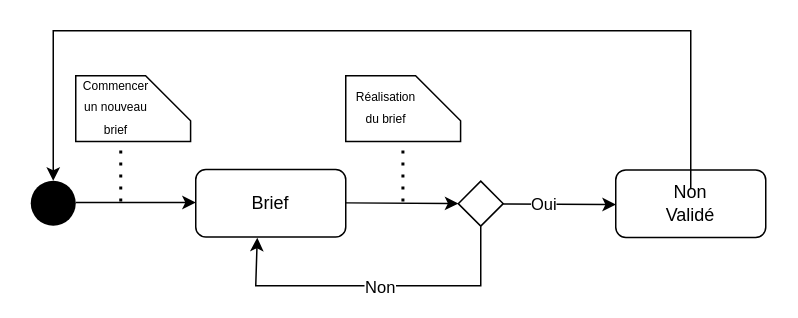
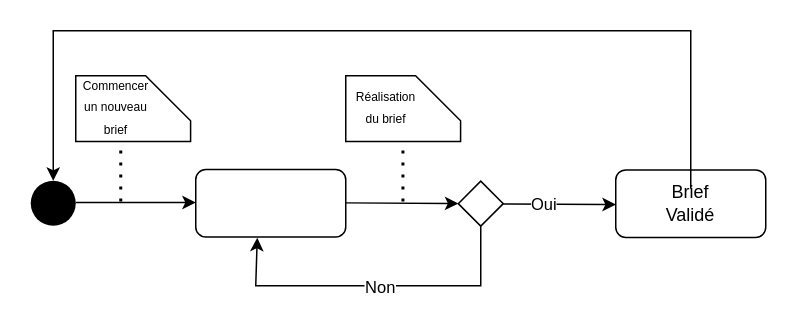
  <mxCell id="0" />
  <mxCell id="1" parent="0" />
  <mxCell id="2" value="" style="ellipse;fillColor=#000000;strokeColor=none;" parent="1" vertex="1"><mxGeometry x="20" y="120" width="30" height="30" as="geometry" /></mxCell>
  <mxCell id="3" value="" style="endArrow=classic;html=1;" parent="1" edge="1"><mxGeometry width="50" height="50" relative="1" as="geometry"><mxPoint x="50" y="134.5" as="sourcePoint" /><mxPoint x="130" y="134.5" as="targetPoint" /></mxGeometry></mxCell>
  <mxCell id="4" value="" style="rounded=1;whiteSpace=wrap;html=1;" parent="1" vertex="1"><mxGeometry x="130" y="112.5" width="100" height="45" as="geometry" /></mxCell>
- <mxCell id="5" value="Brief" style="text;html=1;strokeColor=none;fillColor=none;align=center;verticalAlign=middle;whiteSpace=wrap;rounded=0;" parent="1" vertex="1"><mxGeometry x="160" y="125" width="40" height="20" as="geometry" /></mxCell>
  <mxCell id="6" value="" style="endArrow=classic;html=1;" parent="1" target="9" edge="1"><mxGeometry width="50" height="50" relative="1" as="geometry"><mxPoint x="230" y="134.75" as="sourcePoint" /><mxPoint x="320" y="135.25" as="targetPoint" /></mxGeometry></mxCell>
  <mxCell id="7" style="edgeStyle=orthogonalEdgeStyle;rounded=0;orthogonalLoop=1;jettySize=auto;html=1;entryX=0.41;entryY=1.011;entryDx=0;entryDy=0;entryPerimeter=0;" parent="1" source="9" target="4" edge="1"><mxGeometry relative="1" as="geometry"><mxPoint x="170" y="230" as="targetPoint" /><Array as="points"><mxPoint x="320" y="190" /><mxPoint x="170" y="190" /></Array></mxGeometry></mxCell>
  <mxCell id="8" value="Non" style="edgeLabel;html=1;align=center;verticalAlign=middle;resizable=0;points=[];" parent="7" vertex="1" connectable="0"><mxGeometry x="-0.038" relative="1" as="geometry"><mxPoint as="offset" /></mxGeometry></mxCell>
  <mxCell id="9" value="" style="rhombus;" parent="1" vertex="1"><mxGeometry x="305" y="120.25" width="30" height="30" as="geometry" /></mxCell>
  <mxCell id="10" value="" style="endArrow=classic;html=1;" parent="1" edge="1"><mxGeometry width="50" height="50" relative="1" as="geometry"><mxPoint x="335" y="135.5" as="sourcePoint" /><mxPoint x="410.083" y="135.917" as="targetPoint" /></mxGeometry></mxCell>
  <mxCell id="11" value="Oui" style="edgeLabel;html=1;align=center;verticalAlign=middle;resizable=0;points=[];" parent="10" vertex="1" connectable="0"><mxGeometry x="-0.27" relative="1" as="geometry"><mxPoint as="offset" /></mxGeometry></mxCell>
  <mxCell id="12" value="" style="rounded=1;whiteSpace=wrap;html=1;" parent="1" vertex="1"><mxGeometry x="410" y="112.75" width="100" height="45" as="geometry" /></mxCell>
  <mxCell id="13" style="edgeStyle=orthogonalEdgeStyle;rounded=0;orthogonalLoop=1;jettySize=auto;html=1;entryX=0.5;entryY=0;entryDx=0;entryDy=0;" parent="1" source="14" target="2" edge="1"><mxGeometry relative="1" as="geometry"><mxPoint x="460" y="20" as="targetPoint" /><Array as="points"><mxPoint x="460" y="20" /><mxPoint x="35" y="20" /></Array></mxGeometry></mxCell>
- <mxCell id="14" value="Non Validé" style="text;html=1;strokeColor=none;fillColor=none;align=center;verticalAlign=middle;whiteSpace=wrap;rounded=0;" parent="1" vertex="1"><mxGeometry x="440" y="125.25" width="40" height="20" as="geometry" /></mxCell>
+ <mxCell id="14" value="Brief Validé" style="text;html=1;strokeColor=none;fillColor=none;align=center;verticalAlign=middle;whiteSpace=wrap;rounded=0;" parent="1" vertex="1"><mxGeometry x="440" y="125.25" width="40" height="20" as="geometry" /></mxCell>
  <mxCell id="15" value="" style="group" parent="1" vertex="1" connectable="0"><mxGeometry x="50.005" y="49.995" width="76.56" height="43.75" as="geometry" /></mxCell>
  <mxCell id="16" value="" style="shape=card;whiteSpace=wrap;html=1;rotation=90;align=center;" parent="15" vertex="1"><mxGeometry x="16.405" y="-16.405" width="43.75" height="76.56" as="geometry" /></mxCell>
  <mxCell id="17" value="&lt;font style=&quot;font-size: 8px&quot;&gt;Commencer un nouveau brief&lt;/font&gt;" style="text;html=1;strokeColor=none;fillColor=none;align=center;verticalAlign=middle;whiteSpace=wrap;rounded=0;" parent="15" vertex="1"><mxGeometry x="1.865" y="10.005" width="50" height="20" as="geometry" /></mxCell>
  <mxCell id="18" value="" style="endArrow=none;dashed=1;html=1;dashPattern=1 3;strokeWidth=2;" parent="1" edge="1"><mxGeometry width="50" height="50" relative="1" as="geometry"><mxPoint x="80" y="133.75" as="sourcePoint" /><mxPoint x="80" y="93.75" as="targetPoint" /></mxGeometry></mxCell>
  <mxCell id="19" value="" style="group" parent="1" vertex="1" connectable="0"><mxGeometry x="230.005" y="49.995" width="76.56" height="43.75" as="geometry" /></mxCell>
  <mxCell id="20" value="" style="shape=card;whiteSpace=wrap;html=1;rotation=90;align=center;" parent="19" vertex="1"><mxGeometry x="16.405" y="-16.405" width="43.75" height="76.56" as="geometry" /></mxCell>
  <mxCell id="21" value="&lt;font style=&quot;font-size: 8px&quot;&gt;Réalisation du brief&lt;/font&gt;" style="text;html=1;strokeColor=none;fillColor=none;align=center;verticalAlign=middle;whiteSpace=wrap;rounded=0;" parent="19" vertex="1"><mxGeometry x="1.865" y="10.005" width="50" height="20" as="geometry" /></mxCell>
  <mxCell id="22" value="" style="endArrow=none;dashed=1;html=1;dashPattern=1 3;strokeWidth=2;" parent="1" edge="1"><mxGeometry width="50" height="50" relative="1" as="geometry"><mxPoint x="268.12" y="133.75" as="sourcePoint" /><mxPoint x="268.12" y="93.75" as="targetPoint" /></mxGeometry></mxCell>
